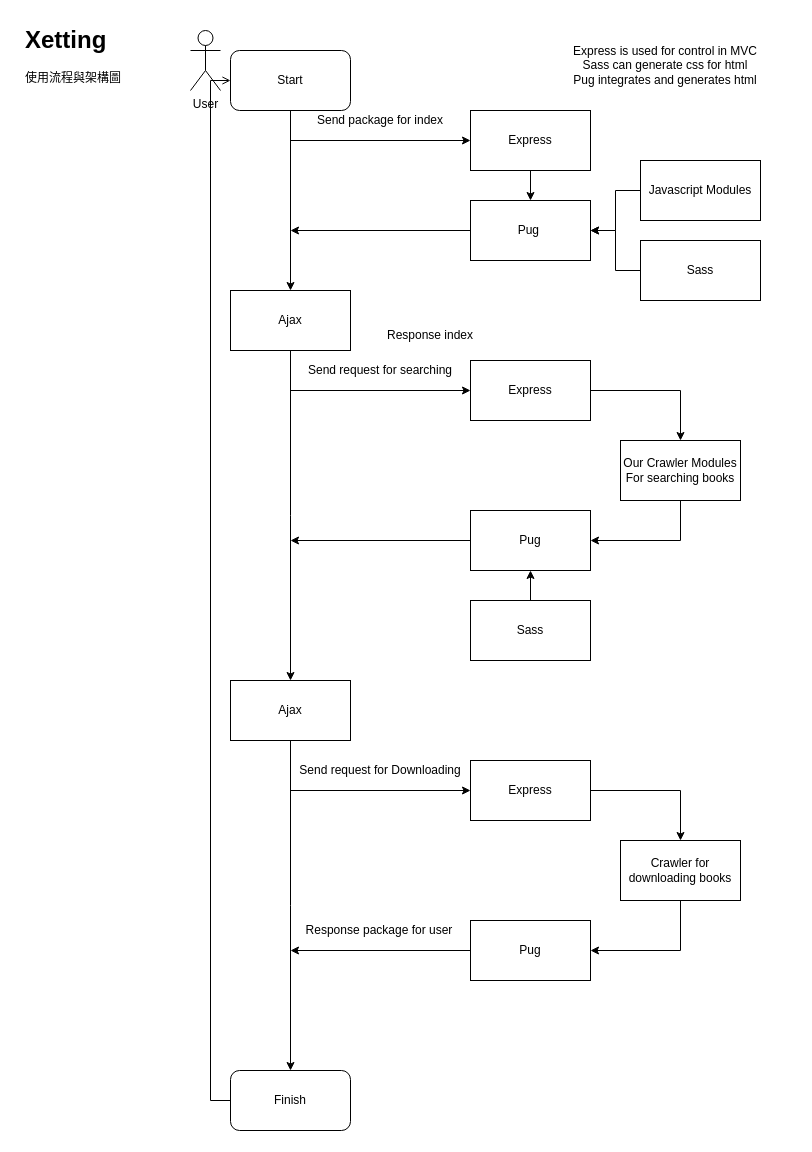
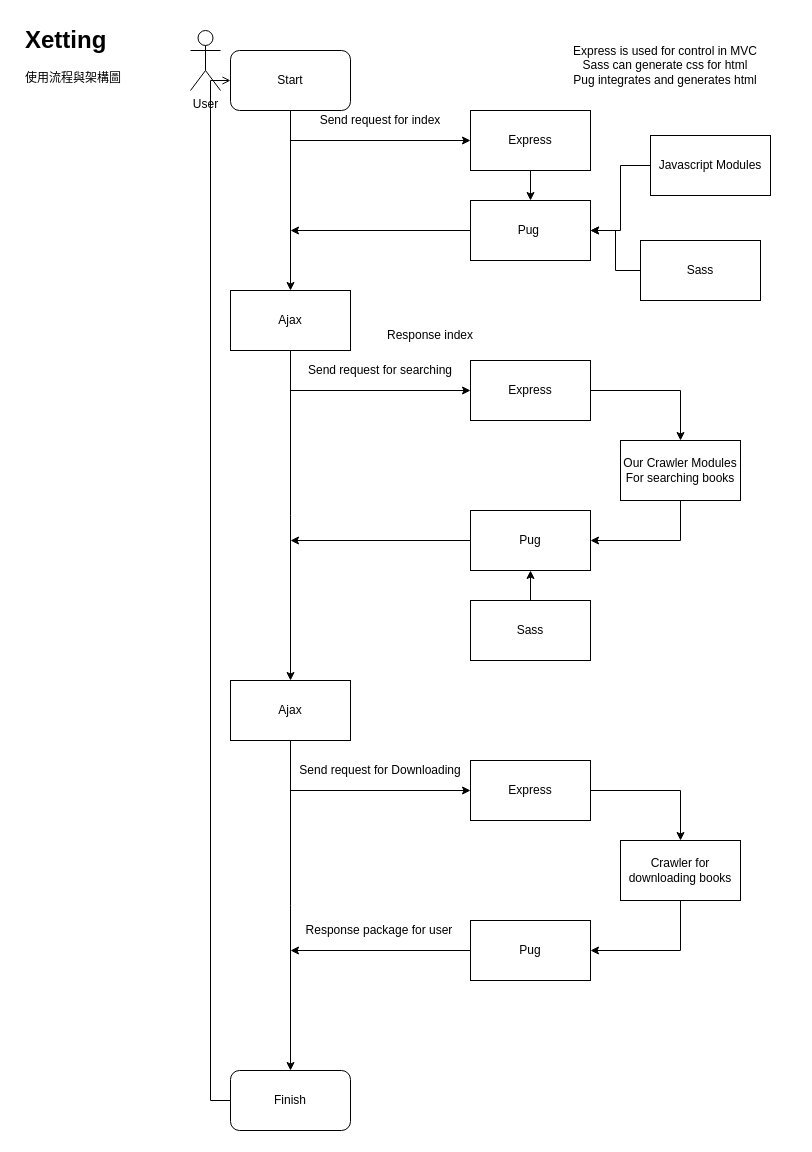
  <mxCell id="0" />
  <mxCell id="1" parent="0" />
  <mxCell id="2" value="User" style="shape=umlActor;verticalLabelPosition=bottom;labelBackgroundColor=#ffffff;verticalAlign=top;html=1;outlineConnect=0;" vertex="1" parent="1"><mxGeometry x="190" y="30" width="30" height="60" as="geometry" /></mxCell>
  <mxCell id="3" value="" style="endArrow=classic;html=1;" edge="1" parent="1"><mxGeometry width="50" height="50" relative="1" as="geometry"><mxPoint x="290" y="110" as="sourcePoint" /><mxPoint x="290" y="290" as="targetPoint" /></mxGeometry></mxCell>
  <mxCell id="4" value="&lt;h1&gt;Xetting&lt;/h1&gt;&lt;p&gt;使用流程與架構圖&lt;/p&gt;" style="text;html=1;strokeColor=none;fillColor=none;spacing=5;spacingTop=-20;whiteSpace=wrap;overflow=hidden;rounded=0;" vertex="1" parent="1"><mxGeometry x="20" y="20" width="190" height="120" as="geometry" /></mxCell>
  <mxCell id="5" style="edgeStyle=orthogonalEdgeStyle;rounded=0;orthogonalLoop=1;jettySize=auto;html=1;exitX=0.5;exitY=1;exitDx=0;exitDy=0;" edge="1" parent="1" source="6" target="11"><mxGeometry relative="1" as="geometry" /></mxCell>
  <mxCell id="6" value="Express" style="rounded=0;whiteSpace=wrap;html=1;" vertex="1" parent="1"><mxGeometry x="470" y="110" width="120" height="60" as="geometry" /></mxCell>
  <mxCell id="7" value="" style="endArrow=classic;html=1;entryX=0;entryY=0.5;entryDx=0;entryDy=0;" edge="1" parent="1" target="6"><mxGeometry width="50" height="50" relative="1" as="geometry"><mxPoint x="290" y="140" as="sourcePoint" /><mxPoint x="350" y="120" as="targetPoint" /></mxGeometry></mxCell>
- <mxCell id="8" value="Send package for index" style="text;html=1;strokeColor=none;fillColor=none;align=center;verticalAlign=middle;whiteSpace=wrap;rounded=0;" vertex="1" parent="1"><mxGeometry x="310" y="110" width="140" height="20" as="geometry" /></mxCell>
+ <mxCell id="8" value="Send request for index" style="text;html=1;strokeColor=none;fillColor=none;align=center;verticalAlign=middle;whiteSpace=wrap;rounded=0;" vertex="1" parent="1"><mxGeometry x="310" y="110" width="140" height="20" as="geometry" /></mxCell>
  <mxCell id="9" value="Express is used for control in MVC&lt;br&gt;Sass can generate css for html&lt;br&gt;Pug integrates and generates html&lt;br&gt;" style="text;html=1;strokeColor=none;fillColor=none;align=center;verticalAlign=middle;whiteSpace=wrap;rounded=0;" vertex="1" parent="1"><mxGeometry x="540" y="30" width="250" height="70" as="geometry" /></mxCell>
  <mxCell id="10" style="edgeStyle=orthogonalEdgeStyle;rounded=0;orthogonalLoop=1;jettySize=auto;html=1;exitX=0;exitY=0.5;exitDx=0;exitDy=0;" edge="1" parent="1" source="11"><mxGeometry relative="1" as="geometry"><mxPoint x="290" y="230" as="targetPoint" /></mxGeometry></mxCell>
  <mxCell id="11" value="Pug&amp;nbsp;" style="rounded=0;whiteSpace=wrap;html=1;" vertex="1" parent="1"><mxGeometry x="470" y="200" width="120" height="60" as="geometry" /></mxCell>
  <mxCell id="12" style="edgeStyle=orthogonalEdgeStyle;rounded=0;orthogonalLoop=1;jettySize=auto;html=1;exitX=0;exitY=0.5;exitDx=0;exitDy=0;entryX=1;entryY=0.5;entryDx=0;entryDy=0;" edge="1" parent="1" source="13" target="11"><mxGeometry relative="1" as="geometry" /></mxCell>
- <mxCell id="13" value="Javascript Modules" style="rounded=0;whiteSpace=wrap;html=1;" vertex="1" parent="1"><mxGeometry x="640" y="160" width="120" height="60" as="geometry" /></mxCell>
+ <mxCell id="13" value="Javascript Modules" style="rounded=0;whiteSpace=wrap;html=1;" vertex="1" parent="1"><mxGeometry x="650" y="135" width="120" height="60" as="geometry" /></mxCell>
  <mxCell id="14" style="edgeStyle=orthogonalEdgeStyle;rounded=0;orthogonalLoop=1;jettySize=auto;html=1;exitX=0;exitY=0.5;exitDx=0;exitDy=0;entryX=1;entryY=0.5;entryDx=0;entryDy=0;" edge="1" parent="1" source="15" target="11"><mxGeometry relative="1" as="geometry" /></mxCell>
  <mxCell id="15" value="Sass" style="rounded=0;whiteSpace=wrap;html=1;" vertex="1" parent="1"><mxGeometry x="640" y="240" width="120" height="60" as="geometry" /></mxCell>
  <mxCell id="16" value="Response index" style="text;html=1;strokeColor=none;fillColor=none;align=center;verticalAlign=middle;whiteSpace=wrap;rounded=0;" vertex="1" parent="1"><mxGeometry x="365" y="325" width="130" height="20" as="geometry" /></mxCell>
  <mxCell id="17" style="edgeStyle=orthogonalEdgeStyle;rounded=0;orthogonalLoop=1;jettySize=auto;html=1;exitX=0.5;exitY=1;exitDx=0;exitDy=0;" edge="1" parent="1" source="18"><mxGeometry relative="1" as="geometry"><mxPoint x="290" y="680" as="targetPoint" /></mxGeometry></mxCell>
  <mxCell id="18" value="Ajax" style="rounded=0;whiteSpace=wrap;html=1;" vertex="1" parent="1"><mxGeometry x="230" y="290" width="120" height="60" as="geometry" /></mxCell>
  <mxCell id="19" value="" style="endArrow=classic;html=1;entryX=0;entryY=0.5;entryDx=0;entryDy=0;" edge="1" parent="1" target="21"><mxGeometry width="50" height="50" relative="1" as="geometry"><mxPoint x="290" y="390" as="sourcePoint" /><mxPoint x="460" y="390" as="targetPoint" /></mxGeometry></mxCell>
  <mxCell id="20" value="" style="edgeStyle=orthogonalEdgeStyle;rounded=0;orthogonalLoop=1;jettySize=auto;html=1;" edge="1" parent="1" source="21" target="23"><mxGeometry relative="1" as="geometry" /></mxCell>
  <mxCell id="21" value="Express" style="rounded=0;whiteSpace=wrap;html=1;" vertex="1" parent="1"><mxGeometry x="470" y="360" width="120" height="60" as="geometry" /></mxCell>
  <mxCell id="22" value="" style="edgeStyle=orthogonalEdgeStyle;rounded=0;orthogonalLoop=1;jettySize=auto;html=1;" edge="1" parent="1" source="23" target="25"><mxGeometry relative="1" as="geometry"><Array as="points"><mxPoint x="680" y="540" /></Array></mxGeometry></mxCell>
  <mxCell id="23" value="Our Crawler Modules&lt;br&gt;For searching books&lt;br&gt;" style="rounded=0;whiteSpace=wrap;html=1;" vertex="1" parent="1"><mxGeometry x="620" y="440" width="120" height="60" as="geometry" /></mxCell>
  <mxCell id="24" style="edgeStyle=orthogonalEdgeStyle;rounded=0;orthogonalLoop=1;jettySize=auto;html=1;exitX=0;exitY=0.5;exitDx=0;exitDy=0;" edge="1" parent="1" source="25"><mxGeometry relative="1" as="geometry"><mxPoint x="290" y="540" as="targetPoint" /></mxGeometry></mxCell>
  <mxCell id="25" value="Pug" style="rounded=0;whiteSpace=wrap;html=1;" vertex="1" parent="1"><mxGeometry x="470" y="510" width="120" height="60" as="geometry" /></mxCell>
  <mxCell id="26" style="edgeStyle=orthogonalEdgeStyle;rounded=0;orthogonalLoop=1;jettySize=auto;html=1;exitX=0.5;exitY=0;exitDx=0;exitDy=0;entryX=0.5;entryY=1;entryDx=0;entryDy=0;" edge="1" parent="1" source="27" target="25"><mxGeometry relative="1" as="geometry" /></mxCell>
  <mxCell id="27" value="Sass" style="rounded=0;whiteSpace=wrap;html=1;" vertex="1" parent="1"><mxGeometry x="470" y="600" width="120" height="60" as="geometry" /></mxCell>
  <mxCell id="28" value="Send request for searching" style="text;html=1;strokeColor=none;fillColor=none;align=center;verticalAlign=middle;whiteSpace=wrap;rounded=0;" vertex="1" parent="1"><mxGeometry x="300" y="360" width="160" height="20" as="geometry" /></mxCell>
  <mxCell id="29" style="edgeStyle=orthogonalEdgeStyle;rounded=0;orthogonalLoop=1;jettySize=auto;html=1;exitX=0.5;exitY=1;exitDx=0;exitDy=0;" edge="1" parent="1" source="30"><mxGeometry relative="1" as="geometry"><mxPoint x="290" y="1070" as="targetPoint" /></mxGeometry></mxCell>
  <mxCell id="30" value="Ajax" style="rounded=0;whiteSpace=wrap;html=1;" vertex="1" parent="1"><mxGeometry x="230" y="680" width="120" height="60" as="geometry" /></mxCell>
  <mxCell id="31" value="" style="endArrow=classic;html=1;" edge="1" parent="1" target="34"><mxGeometry width="50" height="50" relative="1" as="geometry"><mxPoint x="290" y="790" as="sourcePoint" /><mxPoint x="470" y="790" as="targetPoint" /></mxGeometry></mxCell>
  <mxCell id="32" value="Send request for Downloading" style="text;html=1;strokeColor=none;fillColor=none;align=center;verticalAlign=middle;whiteSpace=wrap;rounded=0;" vertex="1" parent="1"><mxGeometry x="290" y="760" width="180" height="20" as="geometry" /></mxCell>
  <mxCell id="33" value="" style="edgeStyle=orthogonalEdgeStyle;rounded=0;orthogonalLoop=1;jettySize=auto;html=1;" edge="1" parent="1" source="34" target="36"><mxGeometry relative="1" as="geometry" /></mxCell>
  <mxCell id="34" value="Express" style="rounded=0;whiteSpace=wrap;html=1;" vertex="1" parent="1"><mxGeometry x="470" y="760" width="120" height="60" as="geometry" /></mxCell>
  <mxCell id="35" value="" style="edgeStyle=orthogonalEdgeStyle;rounded=0;orthogonalLoop=1;jettySize=auto;html=1;" edge="1" parent="1" source="36" target="38"><mxGeometry relative="1" as="geometry"><Array as="points"><mxPoint x="680" y="950" /></Array></mxGeometry></mxCell>
  <mxCell id="36" value="Crawler for downloading books" style="rounded=0;whiteSpace=wrap;html=1;" vertex="1" parent="1"><mxGeometry x="620" y="840" width="120" height="60" as="geometry" /></mxCell>
  <mxCell id="37" style="edgeStyle=orthogonalEdgeStyle;rounded=0;orthogonalLoop=1;jettySize=auto;html=1;exitX=0;exitY=0.5;exitDx=0;exitDy=0;" edge="1" parent="1" source="38"><mxGeometry relative="1" as="geometry"><mxPoint x="290" y="950" as="targetPoint" /></mxGeometry></mxCell>
  <mxCell id="38" value="Pug" style="rounded=0;whiteSpace=wrap;html=1;" vertex="1" parent="1"><mxGeometry x="470" y="920" width="120" height="60" as="geometry" /></mxCell>
  <mxCell id="39" value="Start" style="rounded=1;whiteSpace=wrap;html=1;" vertex="1" parent="1"><mxGeometry x="230" y="50" width="120" height="60" as="geometry" /></mxCell>
  <mxCell id="40" style="edgeStyle=orthogonalEdgeStyle;rounded=0;orthogonalLoop=1;jettySize=auto;html=1;exitX=0;exitY=0.5;exitDx=0;exitDy=0;entryX=0;entryY=0.5;entryDx=0;entryDy=0;endArrow=open;" edge="1" parent="1" source="41" target="39"><mxGeometry relative="1" as="geometry" /></mxCell>
  <mxCell id="41" value="Finish" style="rounded=1;whiteSpace=wrap;html=1;" vertex="1" parent="1"><mxGeometry x="230" y="1070" width="120" height="60" as="geometry" /></mxCell>
  <mxCell id="42" value="Response package for user" style="text;html=1;strokeColor=none;fillColor=none;align=center;verticalAlign=middle;whiteSpace=wrap;rounded=0;" vertex="1" parent="1"><mxGeometry x="300" y="920" width="158" height="20" as="geometry" /></mxCell>
